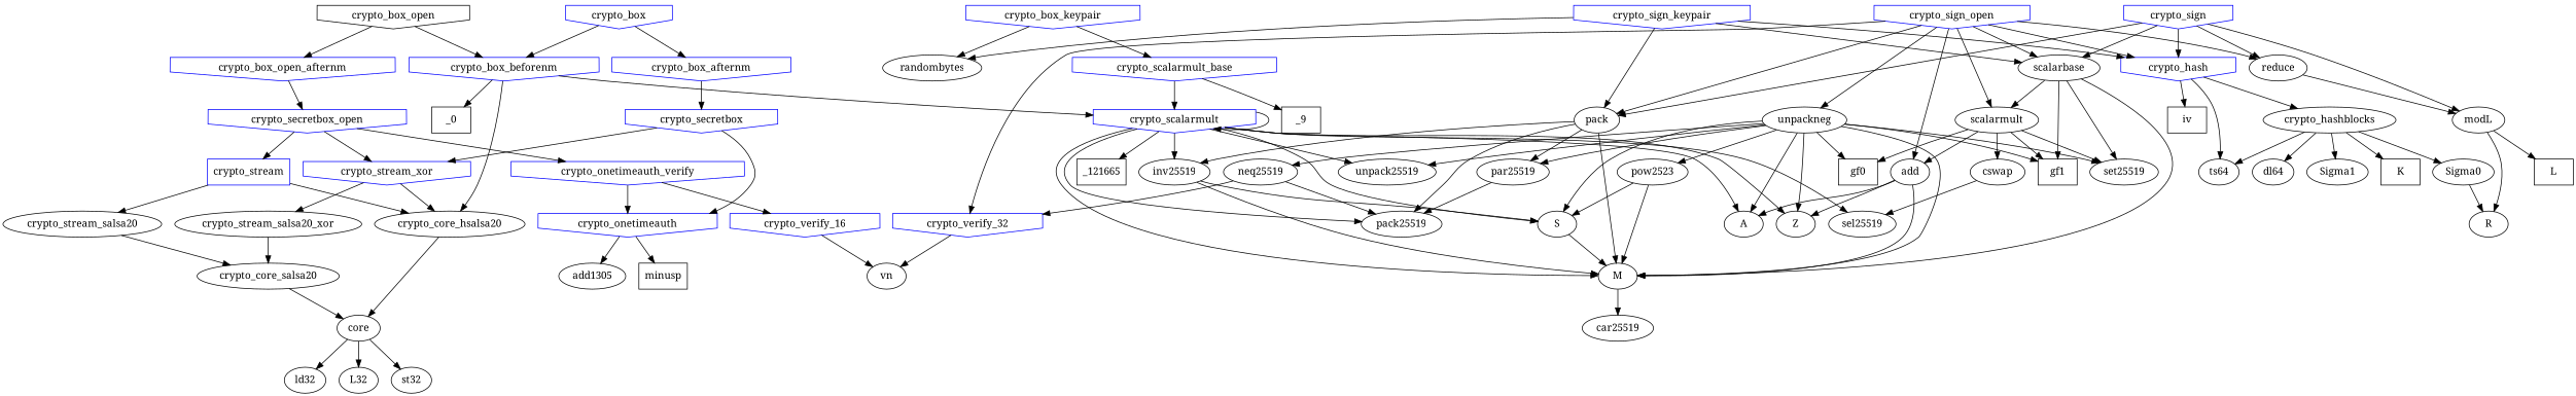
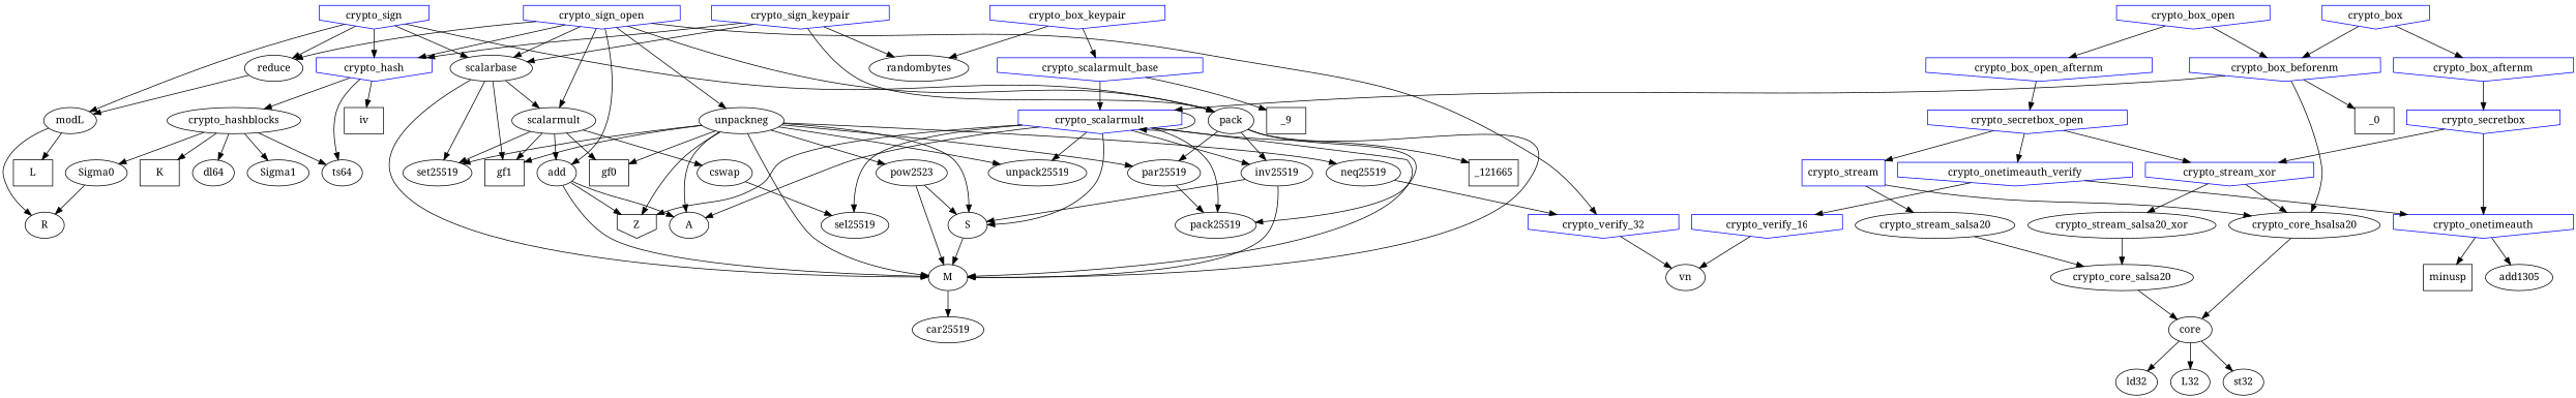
  digraph {
    fontname="Noto Serif"
    node [fontname="Noto Serif"]
    edge [fontname="Noto Serif"]
    K [shape=box]
    L [shape=box]
    iv [shape=box]
    minusp [shape=box]
    gf0 [shape=box]
    gf1 [shape=box]
    _121665 [shape=box]
    _9 [shape=box]
    _0 [shape=box]
    crypto_hashblocks
    ts64
    dl64
    Sigma1
    Sigma0
    R
    modL
    crypto_hash [color=blue shape=invhouse]
    crypto_onetimeauth [color=blue shape=invhouse]
    add1305
    scalarmult
    set25519
    cswap
    add
    sel25519
    M
-   Z
+   Z [shape=invhouse]
    A
    unpackneg
    par25519
    S
    unpack25519
    pow2523
    neq25519
    car25519
    pack25519
    crypto_verify_32 [color=blue shape=invhouse]
    scalarbase
    crypto_scalarmult [color=blue shape=invhouse]
    inv25519
    crypto_scalarmult_base [color=blue shape=invhouse]
    crypto_box_beforenm [color=blue shape=invhouse]
    crypto_core_hsalsa20
    core
    crypto_sign_keypair [color=blue shape=invhouse]
    pack
    randombytes
    crypto_sign [color=blue shape=invhouse]
    reduce
    crypto_sign_open [color=blue shape=invhouse]
    vn
    crypto_secretbox [color=blue shape=invhouse]
    crypto_stream_xor [color=blue shape=invhouse]
    crypto_stream_salsa20_xor
    crypto_secretbox_open [color=blue shape=invhouse]
    crypto_stream [color=blue shape=box]
    crypto_onetimeauth_verify [color=blue shape=invhouse]
    crypto_stream_salsa20
    crypto_verify_16 [color=blue shape=invhouse]
    crypto_core_salsa20
    crypto_box [color=blue shape=invhouse]
    crypto_box_afternm [color=blue shape=invhouse]
-   crypto_box_open [color=black shape=invhouse]
+   crypto_box_open [color=blue shape=invhouse]
    crypto_box_open_afternm [color=blue shape=invhouse]
    crypto_box_keypair [color=blue shape=invhouse]
    ld32
    L32
    st32
    crypto_hashblocks -> K
    crypto_hashblocks -> ts64
    crypto_hashblocks -> dl64
    crypto_hashblocks -> Sigma1
    crypto_hashblocks -> Sigma0
    Sigma0 -> R
    modL -> L
    modL -> R
    crypto_hash -> iv
    crypto_hash -> crypto_hashblocks
    crypto_hash -> ts64
    crypto_onetimeauth -> minusp
    crypto_onetimeauth -> add1305
    scalarmult -> gf0
    scalarmult -> gf1
    scalarmult -> set25519
    scalarmult -> cswap
    scalarmult -> add
    cswap -> sel25519
    add -> M
    add -> Z
    add -> A
    M -> car25519
    unpackneg -> gf0
    unpackneg -> gf1
    unpackneg -> set25519
    unpackneg -> M
    unpackneg -> Z
    unpackneg -> A
    unpackneg -> par25519
    unpackneg -> S
    unpackneg -> unpack25519
    unpackneg -> pow2523
    unpackneg -> neq25519
    par25519 -> pack25519
    S -> M
    pow2523 -> M
    pow2523 -> S
-   neq25519 -> pack25519
    neq25519 -> crypto_verify_32
    crypto_verify_32 -> vn
    scalarbase -> gf1
    scalarbase -> scalarmult
    scalarbase -> set25519
    scalarbase -> M
    crypto_scalarmult -> _121665
    crypto_scalarmult -> sel25519
    crypto_scalarmult -> M
    crypto_scalarmult -> Z
    crypto_scalarmult -> A
    crypto_scalarmult -> S
    crypto_scalarmult -> unpack25519
    crypto_scalarmult -> pack25519
    crypto_scalarmult -> crypto_scalarmult
    crypto_scalarmult -> inv25519
    inv25519 -> M
    inv25519 -> S
    crypto_scalarmult_base -> _9
    crypto_scalarmult_base -> crypto_scalarmult
    crypto_box_beforenm -> _0
    crypto_box_beforenm -> crypto_scalarmult
    crypto_box_beforenm -> crypto_core_hsalsa20
    crypto_core_hsalsa20 -> core
    core -> ld32
    core -> L32
    core -> st32
    crypto_sign_keypair -> crypto_hash
    crypto_sign_keypair -> scalarbase
    crypto_sign_keypair -> pack
    crypto_sign_keypair -> randombytes
    pack -> M
    pack -> par25519
    pack -> pack25519
    pack -> inv25519
    crypto_sign -> modL
    crypto_sign -> crypto_hash
    crypto_sign -> scalarbase
    crypto_sign -> pack
    crypto_sign -> reduce
    reduce -> modL
    crypto_sign_open -> crypto_hash
    crypto_sign_open -> scalarmult
    crypto_sign_open -> add
    crypto_sign_open -> unpackneg
    crypto_sign_open -> crypto_verify_32
    crypto_sign_open -> scalarbase
    crypto_sign_open -> pack
    crypto_sign_open -> reduce
    crypto_secretbox -> crypto_onetimeauth
    crypto_secretbox -> crypto_stream_xor
    crypto_stream_xor -> crypto_core_hsalsa20
    crypto_stream_xor -> crypto_stream_salsa20_xor
    crypto_stream_salsa20_xor -> crypto_core_salsa20
    crypto_secretbox_open -> crypto_stream_xor
    crypto_secretbox_open -> crypto_stream
    crypto_secretbox_open -> crypto_onetimeauth_verify
    crypto_stream -> crypto_core_hsalsa20
    crypto_stream -> crypto_stream_salsa20
    crypto_onetimeauth_verify -> crypto_onetimeauth
    crypto_onetimeauth_verify -> crypto_verify_16
    crypto_stream_salsa20 -> crypto_core_salsa20
    crypto_verify_16 -> vn
    crypto_core_salsa20 -> core
    crypto_box -> crypto_box_beforenm
    crypto_box -> crypto_box_afternm
    crypto_box_afternm -> crypto_secretbox
    crypto_box_open -> crypto_box_beforenm
    crypto_box_open -> crypto_box_open_afternm
    crypto_box_open_afternm -> crypto_secretbox_open
    crypto_box_keypair -> crypto_scalarmult_base
    crypto_box_keypair -> randombytes
  }
